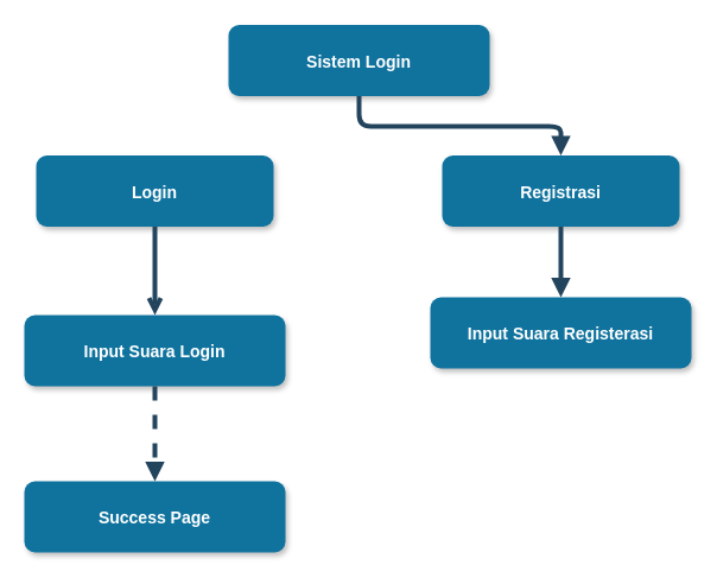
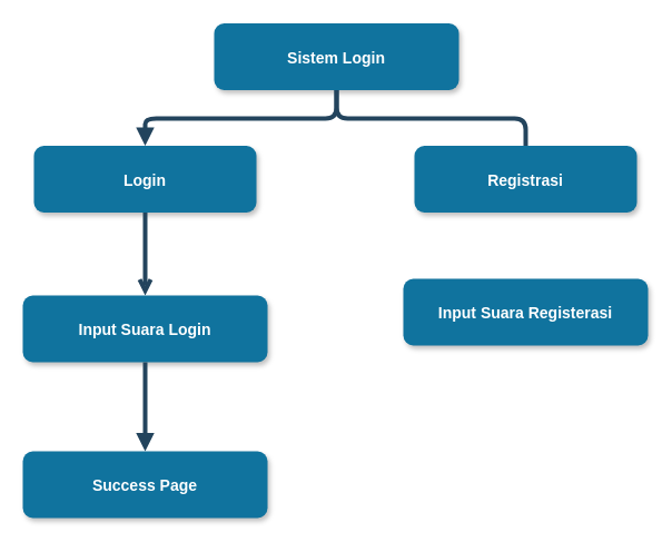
  <mxCell id="0" />
  <mxCell id="1" parent="0" />
  <mxCell id="2" value="Sistem Login" style="rounded=1;fillColor=#10739E;strokeColor=none;shadow=1;gradientColor=none;fontStyle=1;fontColor=#FFFFFF;fontSize=14;" parent="1" vertex="1"><mxGeometry x="192" y="20.5" width="220" height="60" as="geometry" /></mxCell>
  <mxCell id="3" value="Login" style="rounded=1;fillColor=#10739E;strokeColor=none;shadow=1;gradientColor=none;fontStyle=1;fontColor=#FFFFFF;fontSize=14;" parent="1" vertex="1"><mxGeometry x="30" y="130.5" width="200" height="60" as="geometry" /></mxCell>
  <mxCell id="4" value="Registrasi" style="rounded=1;fillColor=#10739E;strokeColor=none;shadow=1;gradientColor=none;fontStyle=1;fontColor=#FFFFFF;fontSize=14;" parent="1" vertex="1"><mxGeometry x="372" y="130.5" width="200" height="60" as="geometry" /></mxCell>
- <mxCell id="6" value="" style="edgeStyle=elbowEdgeStyle;elbow=vertical;strokeWidth=4;endArrow=block;endFill=1;fontStyle=1;strokeColor=#23445D;" parent="1" source="2" target="4" edge="1"><mxGeometry x="22" y="165.5" width="100" height="100" as="geometry"><mxPoint x="-448" y="-59.5" as="sourcePoint" /><mxPoint x="-348" y="-159.5" as="targetPoint" /></mxGeometry></mxCell>
+ <mxCell id="5" value="" style="edgeStyle=elbowEdgeStyle;elbow=vertical;strokeWidth=4;endArrow=block;endFill=1;fontStyle=1;strokeColor=#23445D;" parent="1" source="2" target="3" edge="1"><mxGeometry x="22" y="165.5" width="100" height="100" as="geometry"><mxPoint x="-448" y="-59.5" as="sourcePoint" /><mxPoint x="-348" y="-159.5" as="targetPoint" /></mxGeometry></mxCell>
+ <mxCell id="6" value="" style="edgeStyle=elbowEdgeStyle;elbow=vertical;strokeWidth=4;endArrow=none;endFill=1;fontStyle=1;strokeColor=#23445D;" parent="1" source="2" target="4" edge="1"><mxGeometry x="22" y="165.5" width="100" height="100" as="geometry"><mxPoint x="-448" y="-59.5" as="sourcePoint" /><mxPoint x="-348" y="-159.5" as="targetPoint" /></mxGeometry></mxCell>
  <mxCell id="7" value="" style="edgeStyle=elbowEdgeStyle;elbow=vertical;strokeWidth=4;endArrow=open;endFill=1;fontStyle=1;strokeColor=#23445D;exitX=0.5;exitY=1;exitDx=0;exitDy=0;entryX=0.5;entryY=0;entryDx=0;entryDy=0;" parent="1" source="3" target="8" edge="1"><mxGeometry x="31.5" y="245.5" width="100" height="100" as="geometry"><mxPoint x="129.5" y="255" as="sourcePoint" /><mxPoint x="130" y="295" as="targetPoint" /><Array as="points" /></mxGeometry></mxCell>
  <mxCell id="8" value="Input Suara Login" style="rounded=1;fillColor=#10739E;strokeColor=none;shadow=1;gradientColor=none;fontStyle=1;fontColor=#FFFFFF;fontSize=14;" parent="1" vertex="1"><mxGeometry x="20" y="265" width="220" height="60" as="geometry" /></mxCell>
  <mxCell id="9" value="Input Suara Registerasi" style="rounded=1;fillColor=#10739E;strokeColor=none;shadow=1;gradientColor=none;fontStyle=1;fontColor=#FFFFFF;fontSize=14;" parent="1" vertex="1"><mxGeometry x="362" y="250" width="220" height="60" as="geometry" /></mxCell>
- <mxCell id="10" value="" style="edgeStyle=elbowEdgeStyle;elbow=vertical;strokeWidth=4;endArrow=block;endFill=1;fontStyle=1;strokeColor=#23445D;exitX=0.5;exitY=1;exitDx=0;exitDy=0;entryX=0.5;entryY=0;entryDx=0;entryDy=0;" parent="1" source="4" target="9" edge="1"><mxGeometry x="41.5" y="255.5" width="100" height="100" as="geometry"><mxPoint x="140" y="200.5" as="sourcePoint" /><mxPoint x="140" y="275" as="targetPoint" /><Array as="points" /></mxGeometry></mxCell>
  <mxCell id="11" value="Success Page" style="rounded=1;fillColor=#10739E;strokeColor=none;shadow=1;gradientColor=none;fontStyle=1;fontColor=#FFFFFF;fontSize=14;" parent="1" vertex="1"><mxGeometry x="20" y="405" width="220" height="60" as="geometry" /></mxCell>
- <mxCell id="12" value="" style="edgeStyle=elbowEdgeStyle;elbow=vertical;strokeWidth=4;endArrow=block;endFill=1;fontStyle=1;strokeColor=#23445D;entryX=0.5;entryY=0;entryDx=0;entryDy=0;exitX=0.5;exitY=1;exitDx=0;exitDy=0;dashed=1;" parent="1" source="8" target="11" edge="1"><mxGeometry x="31" y="380" width="100" height="100" as="geometry"><mxPoint x="130" y="325" as="sourcePoint" /><mxPoint x="129.5" y="399.5" as="targetPoint" /><Array as="points" /></mxGeometry></mxCell>
+ <mxCell id="12" value="" style="edgeStyle=elbowEdgeStyle;elbow=vertical;strokeWidth=4;endArrow=block;endFill=1;fontStyle=1;strokeColor=#23445D;entryX=0.5;entryY=0;entryDx=0;entryDy=0;exitX=0.5;exitY=1;exitDx=0;exitDy=0;" parent="1" source="8" target="11" edge="1"><mxGeometry x="31" y="380" width="100" height="100" as="geometry"><mxPoint x="130" y="325" as="sourcePoint" /><mxPoint x="129.5" y="399.5" as="targetPoint" /><Array as="points" /></mxGeometry></mxCell>
